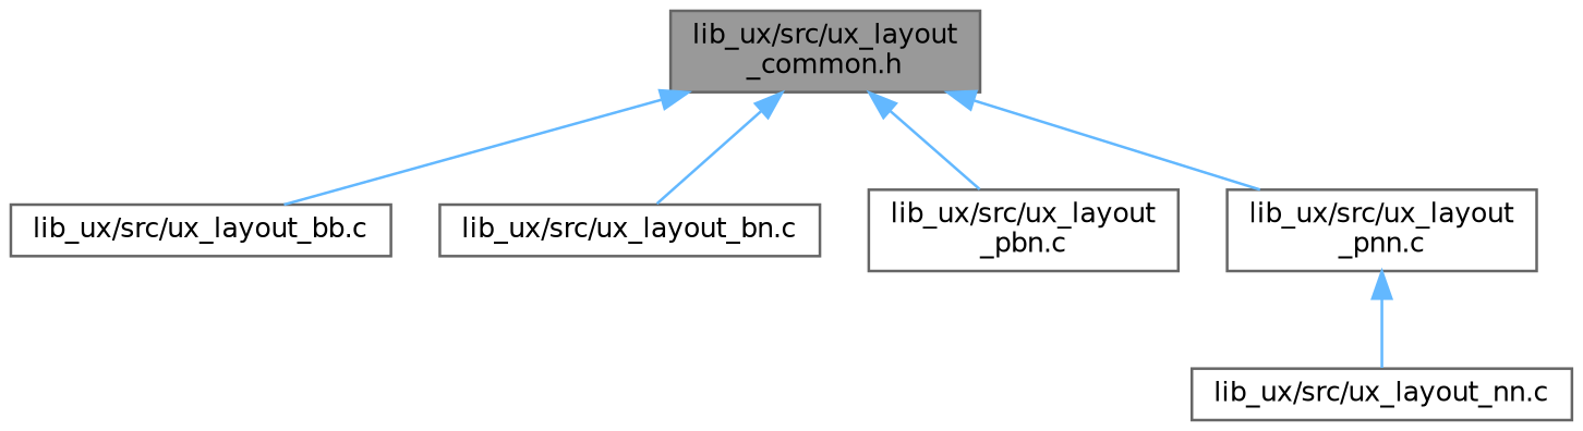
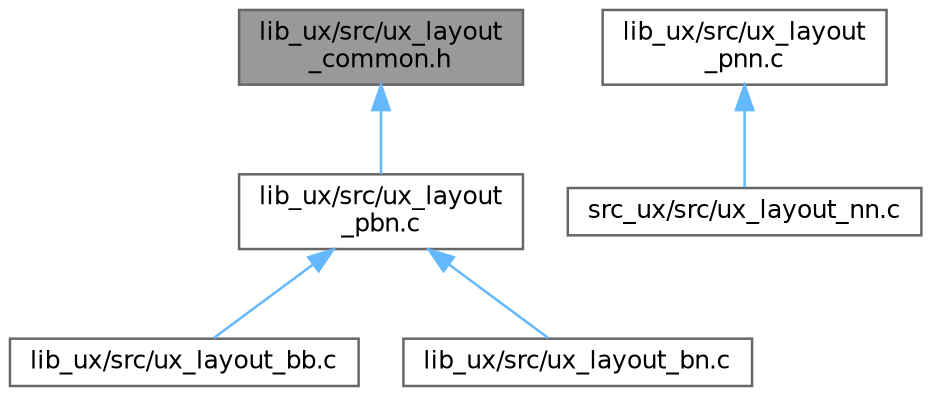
  digraph {
    fontname="DejaVu Sans"
    node [color=grey40 fillcolor=white fontname="DejaVu Sans" fontsize=10 shape=box style=filled]
    edge [color=steelblue1 dir=back fontname="DejaVu Sans" fontsize=10 labelfontname=Helvetica labelfontsize=10 style=solid]
    n1 [color=gray40 fillcolor=grey60 fontcolor=black height=0.2 label="lib_ux/src/ux_layout\l_common.h" width=0.4]
    n2 [height=0.2 label="lib_ux/src/ux_layout_bb.c" width=0.4]
    n3 [height=0.2 label="lib_ux/src/ux_layout_bn.c" width=0.4]
    n4 [height=0.2 label="lib_ux/src/ux_layout\l_pbn.c" width=0.4]
    n5 [height=0.2 label="lib_ux/src/ux_layout\l_pnn.c" width=0.4]
-   n6 [height=0.2 label="lib_ux/src/ux_layout_nn.c" width=0.4]
-   n1 -> n2
-   n1 -> n3
+   n6 [height=0.2 label="src_ux/src/ux_layout_nn.c" width=0.4]
+   n4 -> n2
+   n4 -> n3
    n1 -> n4
-   n1 -> n5
    n5 -> n6
  }
